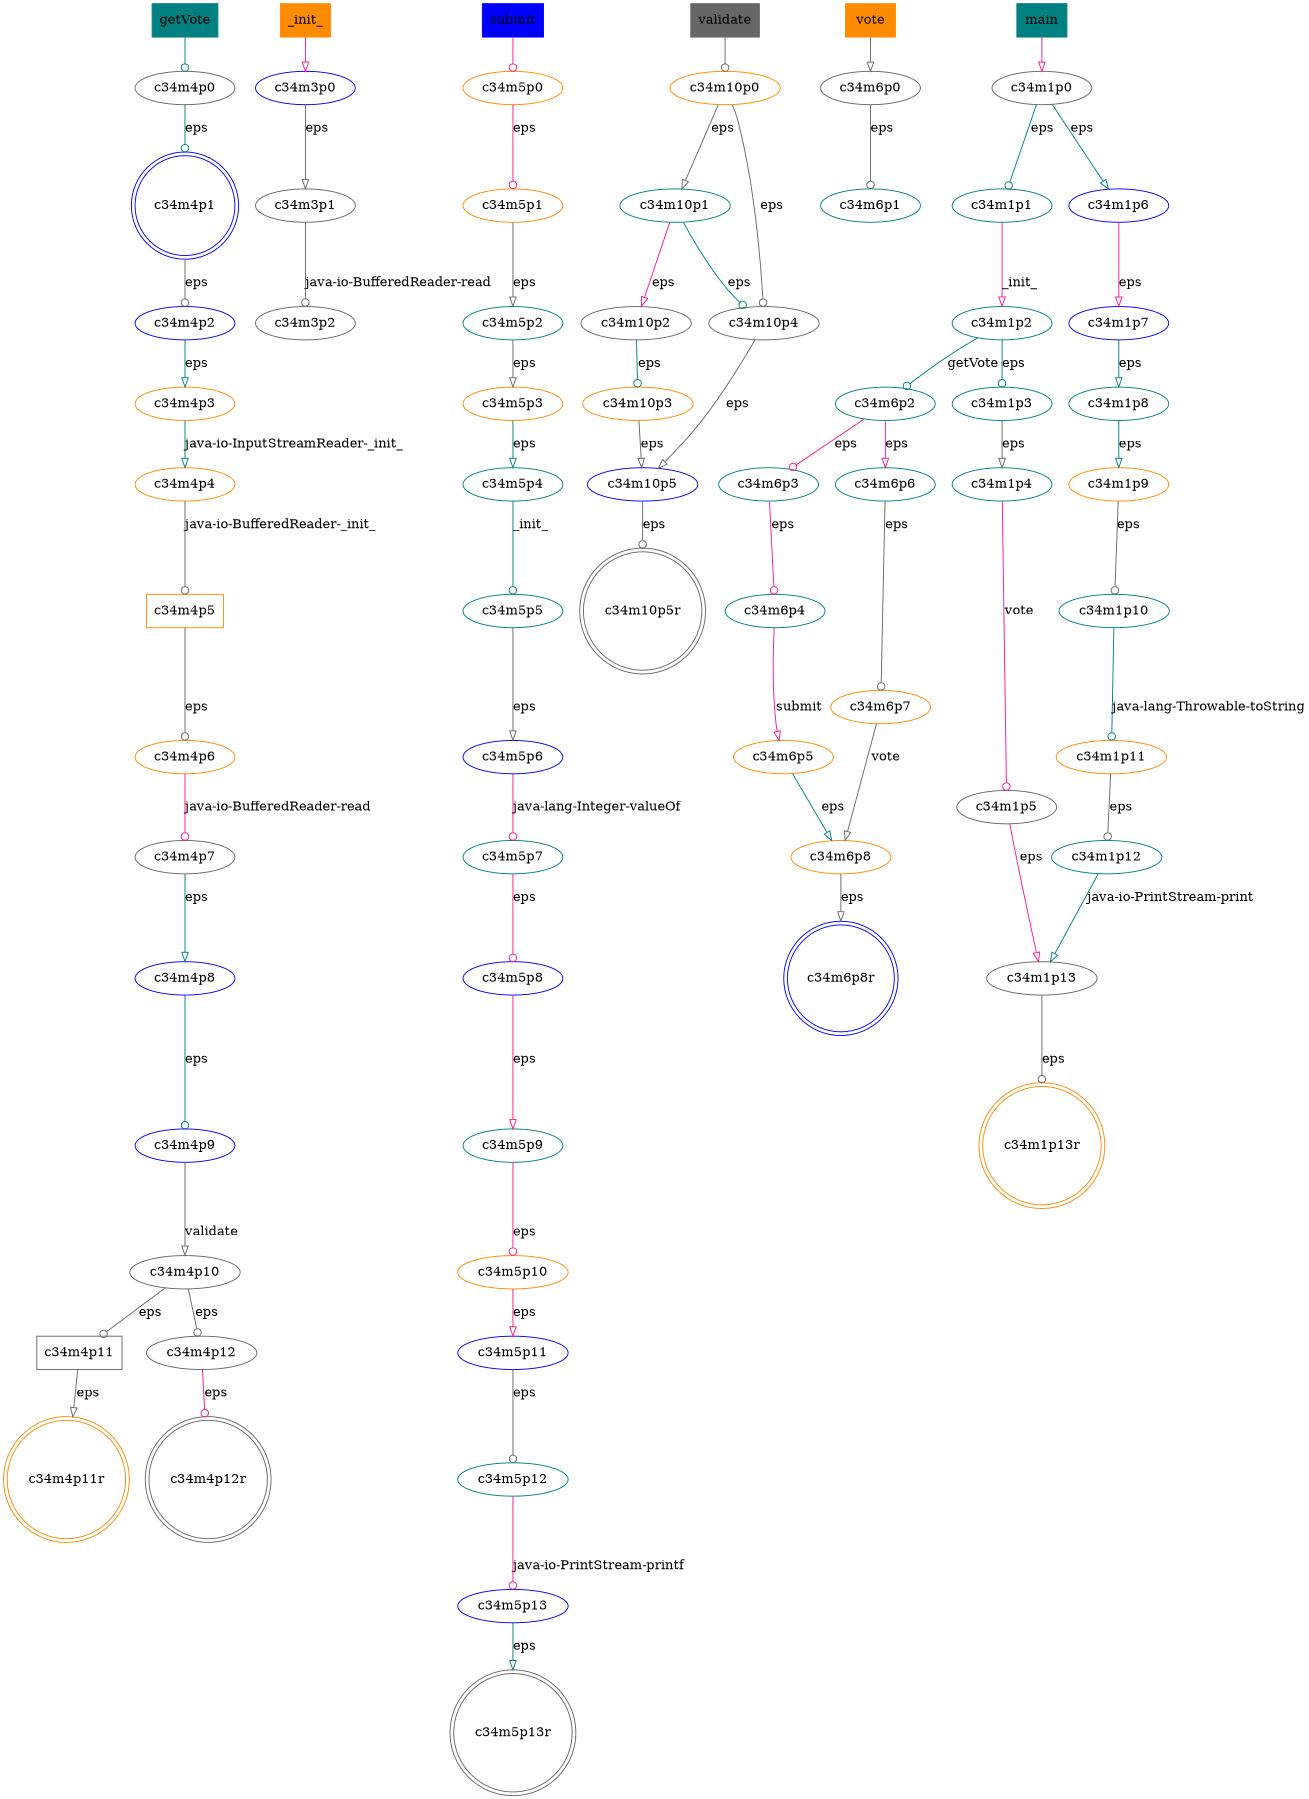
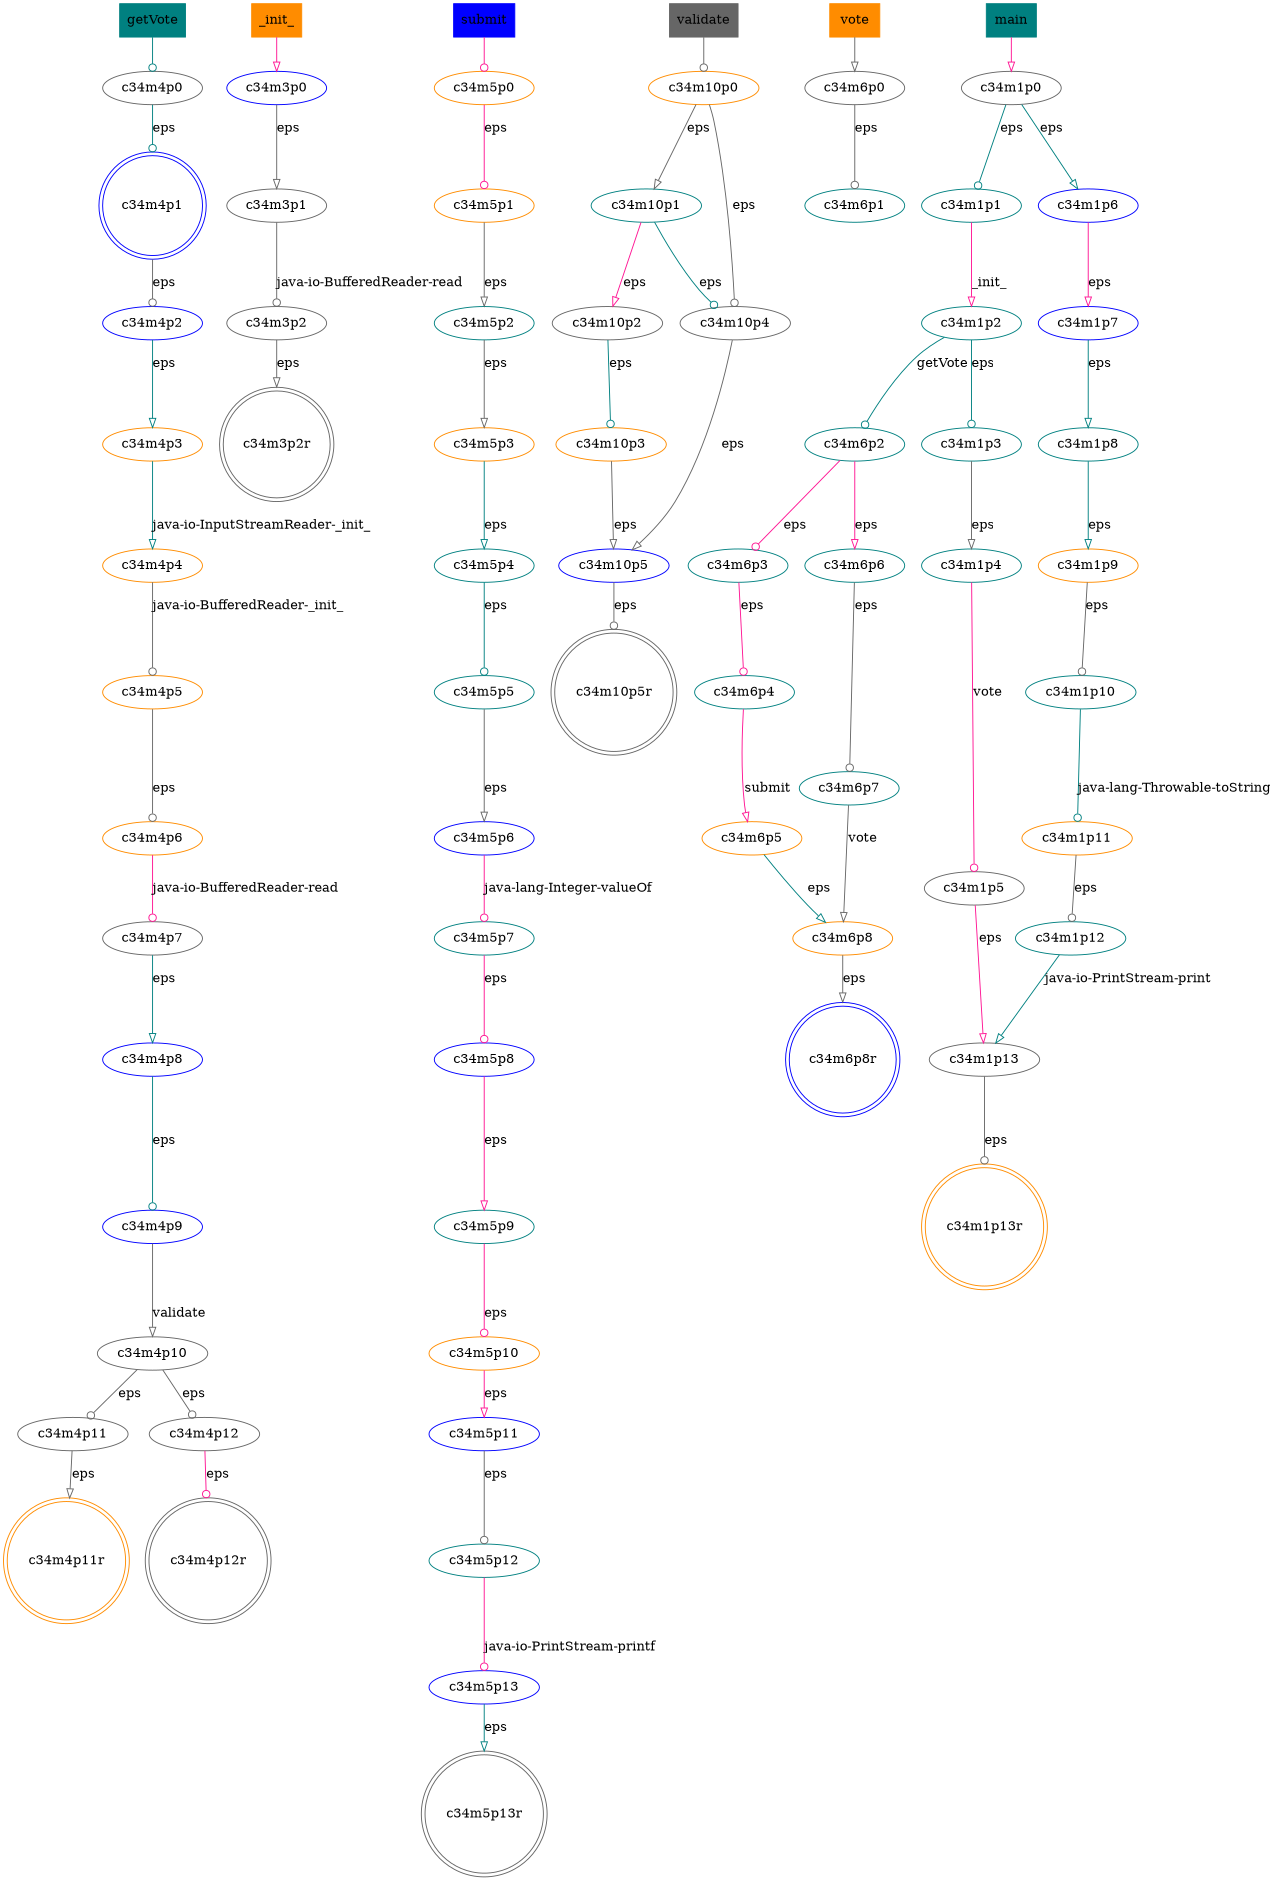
  digraph {
    shape=circle
    node [color=teal]
    edge [arrowhead=odot color=gray40]
    c34m4p0 [color=gray40]
    c34m4p1 [color=blue shape=doublecircle]
    c34m4p2 [color=blue]
    c34m4p3 [color=darkorange]
    c34m4p4 [color=darkorange]
-   c34m4p5 [color=darkorange shape=box]
+   c34m4p5 [color=darkorange]
    c34m4p6 [color=darkorange]
    c34m4p7 [color=gray40]
    c34m4p8 [color=blue]
    c34m4p9 [color=blue]
    c34m4p10 [color=gray40]
-   c34m4p11 [color=gray40 shape=box]
+   c34m4p11 [color=gray40]
    c34m4p12 [color=gray40]
    c34m4p11r [color=darkorange shape=doublecircle]
    c34m4p12r [color=gray40 shape=doublecircle]
    c34m3p0 [color=blue]
    c34m3p1 [color=gray40]
    c34m3p2 [color=gray40]
+   c34m3p2r [color=gray40 shape=doublecircle]
    c34m5p0 [color=darkorange]
    c34m5p1 [color=darkorange]
    c34m5p2
    c34m5p3 [color=darkorange]
    c34m5p4
    c34m5p5
    c34m5p6 [color=blue]
    c34m5p7
    c34m5p8 [color=blue]
    c34m5p9
    c34m5p10 [color=darkorange]
    c34m5p11 [color=blue]
    c34m5p12
    c34m5p13 [color=blue]
    c34m5p13r [color=gray40 shape=doublecircle]
    c34m10p0 [color=darkorange]
    c34m10p1
    c34m10p4 [color=gray40]
    c34m10p2 [color=gray40]
    c34m10p5 [color=blue]
    c34m10p3 [color=darkorange]
    c34m10p5r [color=gray40 shape=doublecircle]
    c34m6p0 [color=gray40]
    c34m6p1
    c34m6p2
    c34m6p3
    c34m6p6
    c34m6p4
-   c34m6p7 [color=darkorange]
+   c34m6p7
    c34m6p5 [color=darkorange]
    c34m6p8 [color=darkorange]
    c34m6p8r [color=blue shape=doublecircle]
    c34m1p0 [color=gray40]
    c34m1p1
    c34m1p6 [color=blue]
    c34m1p2
    c34m1p7 [color=blue]
    c34m1p3
    c34m1p4
    c34m1p5 [color=gray40]
    c34m1p13 [color=gray40]
    c34m1p13r [color=darkorange shape=doublecircle]
    c34m1p8
    c34m1p9 [color=darkorange]
    c34m1p10
    c34m1p11 [color=darkorange]
    c34m1p12
    _init_ [color=darkorange shape=box style=filled]
    getVote [shape=box style=filled]
    main [shape=box style=filled]
    submit [color=blue shape=box style=filled]
    validate [color=gray40 shape=box style=filled]
    vote [color=darkorange shape=box style=filled]
    c34m4p0 -> c34m4p1 [color=teal label=eps]
    c34m4p1 -> c34m4p2 [label=eps]
    c34m4p2 -> c34m4p3 [arrowhead=onormal color=teal label=eps]
    c34m4p3 -> c34m4p4 [arrowhead=onormal color=teal label="java-io-InputStreamReader-_init_"]
    c34m4p4 -> c34m4p5 [label="java-io-BufferedReader-_init_"]
    c34m4p5 -> c34m4p6 [label=eps]
    c34m4p6 -> c34m4p7 [color=deeppink label="java-io-BufferedReader-read"]
    c34m4p7 -> c34m4p8 [arrowhead=onormal color=teal label=eps]
    c34m4p8 -> c34m4p9 [color=teal label=eps]
    c34m4p9 -> c34m4p10 [arrowhead=onormal label=validate]
    c34m4p10 -> c34m4p11 [label=eps]
    c34m4p10 -> c34m4p12 [label=eps]
    c34m4p11 -> c34m4p11r [arrowhead=onormal label=eps]
    c34m4p12 -> c34m4p12r [color=deeppink label=eps]
    c34m3p0 -> c34m3p1 [arrowhead=onormal label=eps]
    c34m3p1 -> c34m3p2 [label="java-io-BufferedReader-read"]
+   c34m3p2 -> c34m3p2r [arrowhead=onormal label=eps]
    c34m5p0 -> c34m5p1 [color=deeppink label=eps]
    c34m5p1 -> c34m5p2 [arrowhead=onormal label=eps]
    c34m5p2 -> c34m5p3 [arrowhead=onormal label=eps]
    c34m5p3 -> c34m5p4 [arrowhead=onormal color=teal label=eps]
-   c34m5p4 -> c34m5p5 [color=teal label=_init_]
+   c34m5p4 -> c34m5p5 [color=teal label=eps]
    c34m5p5 -> c34m5p6 [arrowhead=onormal label=eps]
    c34m5p6 -> c34m5p7 [color=deeppink label="java-lang-Integer-valueOf"]
    c34m5p7 -> c34m5p8 [color=deeppink label=eps]
    c34m5p8 -> c34m5p9 [arrowhead=onormal color=deeppink label=eps]
    c34m5p9 -> c34m5p10 [color=deeppink label=eps]
    c34m5p10 -> c34m5p11 [arrowhead=onormal color=deeppink label=eps]
    c34m5p11 -> c34m5p12 [label=eps]
    c34m5p12 -> c34m5p13 [color=deeppink label="java-io-PrintStream-printf"]
    c34m5p13 -> c34m5p13r [arrowhead=onormal color=teal label=eps]
    c34m10p0 -> c34m10p1 [arrowhead=onormal label=eps]
    c34m10p0 -> c34m10p4 [label=eps]
    c34m10p1 -> c34m10p4 [color=teal label=eps]
    c34m10p1 -> c34m10p2 [arrowhead=onormal color=deeppink label=eps]
    c34m10p4 -> c34m10p5 [arrowhead=onormal label=eps]
    c34m10p2 -> c34m10p3 [color=teal label=eps]
    c34m10p5 -> c34m10p5r [label=eps]
    c34m10p3 -> c34m10p5 [arrowhead=onormal label=eps]
    c34m6p0 -> c34m6p1 [label=eps]
    c34m6p2 -> c34m6p3 [color=deeppink label=eps]
    c34m6p2 -> c34m6p6 [arrowhead=onormal color=deeppink label=eps]
    c34m6p3 -> c34m6p4 [color=deeppink label=eps]
    c34m6p6 -> c34m6p7 [label=eps]
    c34m6p4 -> c34m6p5 [arrowhead=onormal color=deeppink label=submit]
    c34m6p7 -> c34m6p8 [arrowhead=onormal label=vote]
    c34m6p5 -> c34m6p8 [arrowhead=onormal color=teal label=eps]
    c34m6p8 -> c34m6p8r [arrowhead=onormal label=eps]
    c34m1p0 -> c34m1p1 [color=teal label=eps]
    c34m1p0 -> c34m1p6 [arrowhead=onormal color=teal label=eps]
    c34m1p1 -> c34m1p2 [arrowhead=onormal color=deeppink label=_init_]
    c34m1p6 -> c34m1p7 [arrowhead=onormal color=deeppink label=eps]
    c34m1p2 -> c34m6p2 [color=teal label=getVote]
    c34m1p2 -> c34m1p3 [color=teal label=eps]
    c34m1p7 -> c34m1p8 [arrowhead=onormal color=teal label=eps]
    c34m1p3 -> c34m1p4 [arrowhead=onormal label=eps]
    c34m1p4 -> c34m1p5 [color=deeppink label=vote]
    c34m1p5 -> c34m1p13 [arrowhead=onormal color=deeppink label=eps]
    c34m1p13 -> c34m1p13r [label=eps]
    c34m1p8 -> c34m1p9 [arrowhead=onormal color=teal label=eps]
    c34m1p9 -> c34m1p10 [label=eps]
    c34m1p10 -> c34m1p11 [color=teal label="java-lang-Throwable-toString"]
    c34m1p11 -> c34m1p12 [label=eps]
    c34m1p12 -> c34m1p13 [arrowhead=onormal color=teal label="java-io-PrintStream-print"]
    _init_ -> c34m3p0 [arrowhead=onormal color=deeppink]
    getVote -> c34m4p0 [color=teal]
    main -> c34m1p0 [arrowhead=onormal color=deeppink]
    submit -> c34m5p0 [color=deeppink]
    validate -> c34m10p0
    vote -> c34m6p0 [arrowhead=onormal]
  }
